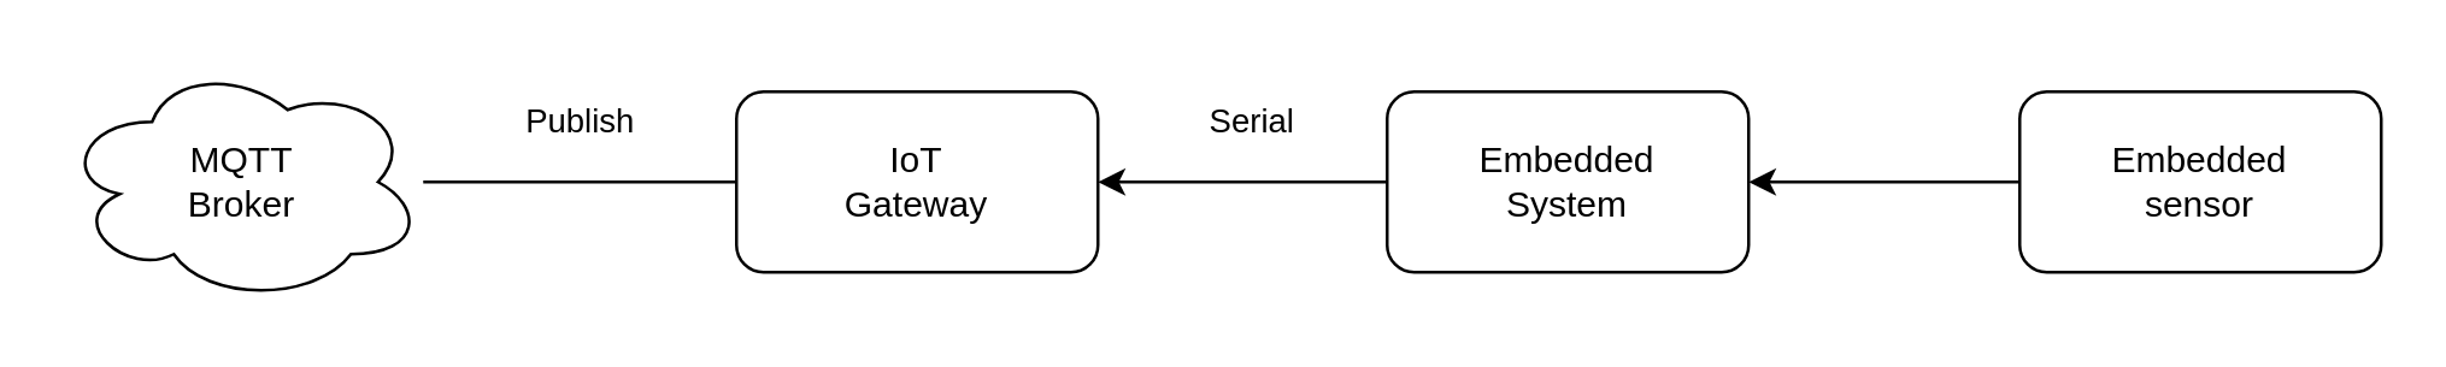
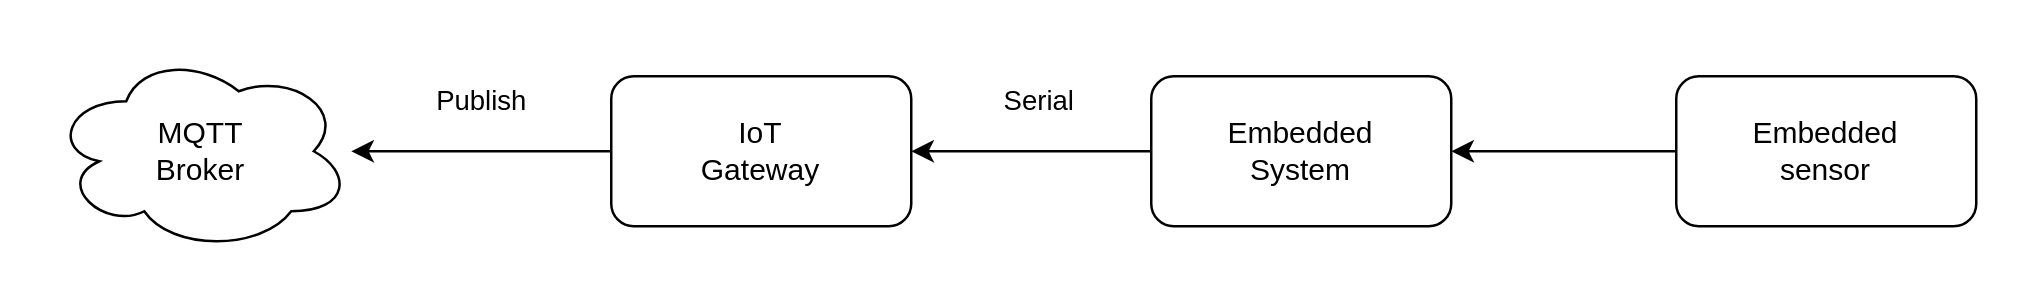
  <mxCell id="0" />
  <mxCell id="1" parent="0" />
  <mxCell id="2" value="MQTT&lt;br&gt;Broker" style="ellipse;shape=cloud;whiteSpace=wrap;html=1;" vertex="1" parent="1"><mxGeometry x="20" y="20" width="120" height="80" as="geometry" /></mxCell>
- <mxCell id="3" value="Publish" style="edgeStyle=orthogonalEdgeStyle;rounded=0;orthogonalLoop=1;jettySize=auto;html=1;endArrow=none;" edge="1" parent="1" source="4" target="2"><mxGeometry y="-20" relative="1" as="geometry"><Array as="points"><mxPoint x="160" y="60" /><mxPoint x="160" y="60" /></Array><mxPoint as="offset" /></mxGeometry></mxCell>
+ <mxCell id="3" value="Publish" style="edgeStyle=orthogonalEdgeStyle;rounded=0;orthogonalLoop=1;jettySize=auto;html=1;" edge="1" parent="1" source="4" target="2"><mxGeometry y="-20" relative="1" as="geometry"><Array as="points"><mxPoint x="160" y="60" /><mxPoint x="160" y="60" /></Array><mxPoint as="offset" /></mxGeometry></mxCell>
  <mxCell id="4" value="IoT&lt;br&gt;Gateway" style="rounded=1;whiteSpace=wrap;html=1;" vertex="1" parent="1"><mxGeometry x="244" y="30" width="120" height="60" as="geometry" /></mxCell>
  <mxCell id="5" value="Serial" style="edgeStyle=orthogonalEdgeStyle;rounded=0;orthogonalLoop=1;jettySize=auto;html=1;" edge="1" parent="1" source="6" target="4"><mxGeometry x="-0.07" y="-20" relative="1" as="geometry"><mxPoint as="offset" /></mxGeometry></mxCell>
  <mxCell id="6" value="Embedded&lt;br&gt;System" style="rounded=1;whiteSpace=wrap;html=1;" vertex="1" parent="1"><mxGeometry x="460" y="30" width="120" height="60" as="geometry" /></mxCell>
  <mxCell id="7" style="edgeStyle=orthogonalEdgeStyle;rounded=0;orthogonalLoop=1;jettySize=auto;html=1;" edge="1" parent="1" source="8" target="6"><mxGeometry relative="1" as="geometry" /></mxCell>
  <mxCell id="8" value="Embedded&lt;br&gt;sensor" style="rounded=1;whiteSpace=wrap;html=1;" vertex="1" parent="1"><mxGeometry x="670" y="30" width="120" height="60" as="geometry" /></mxCell>
